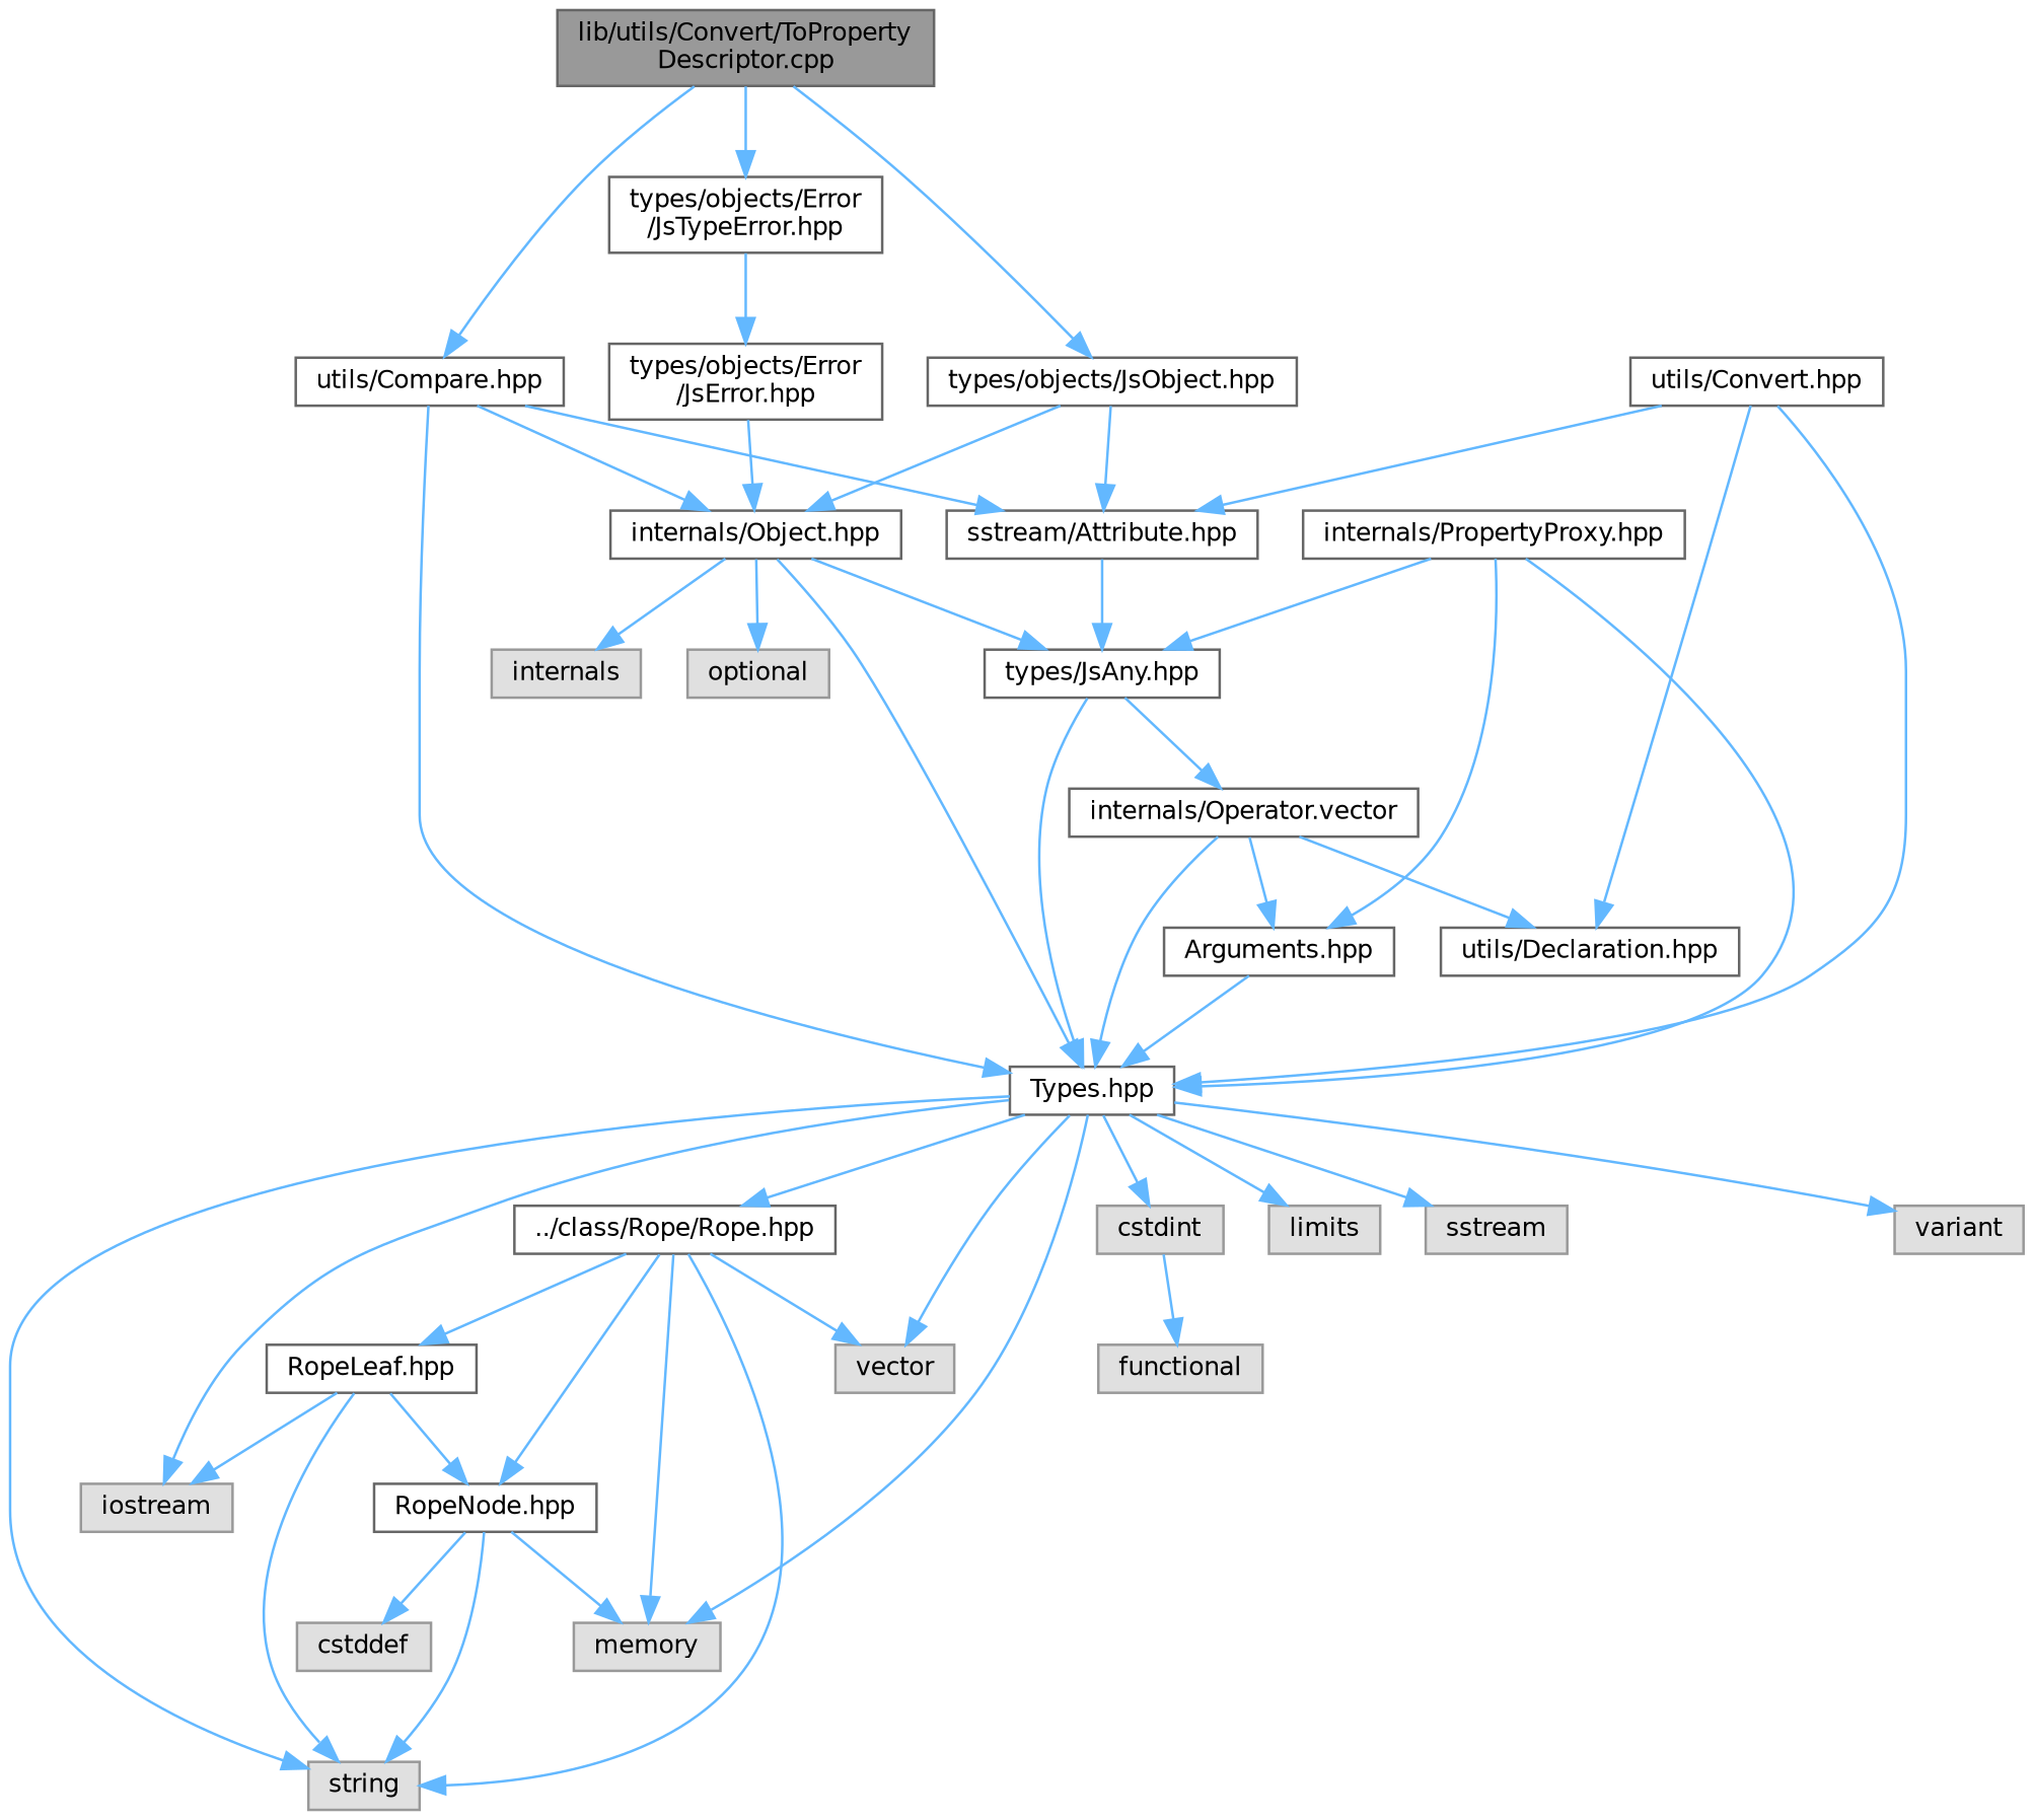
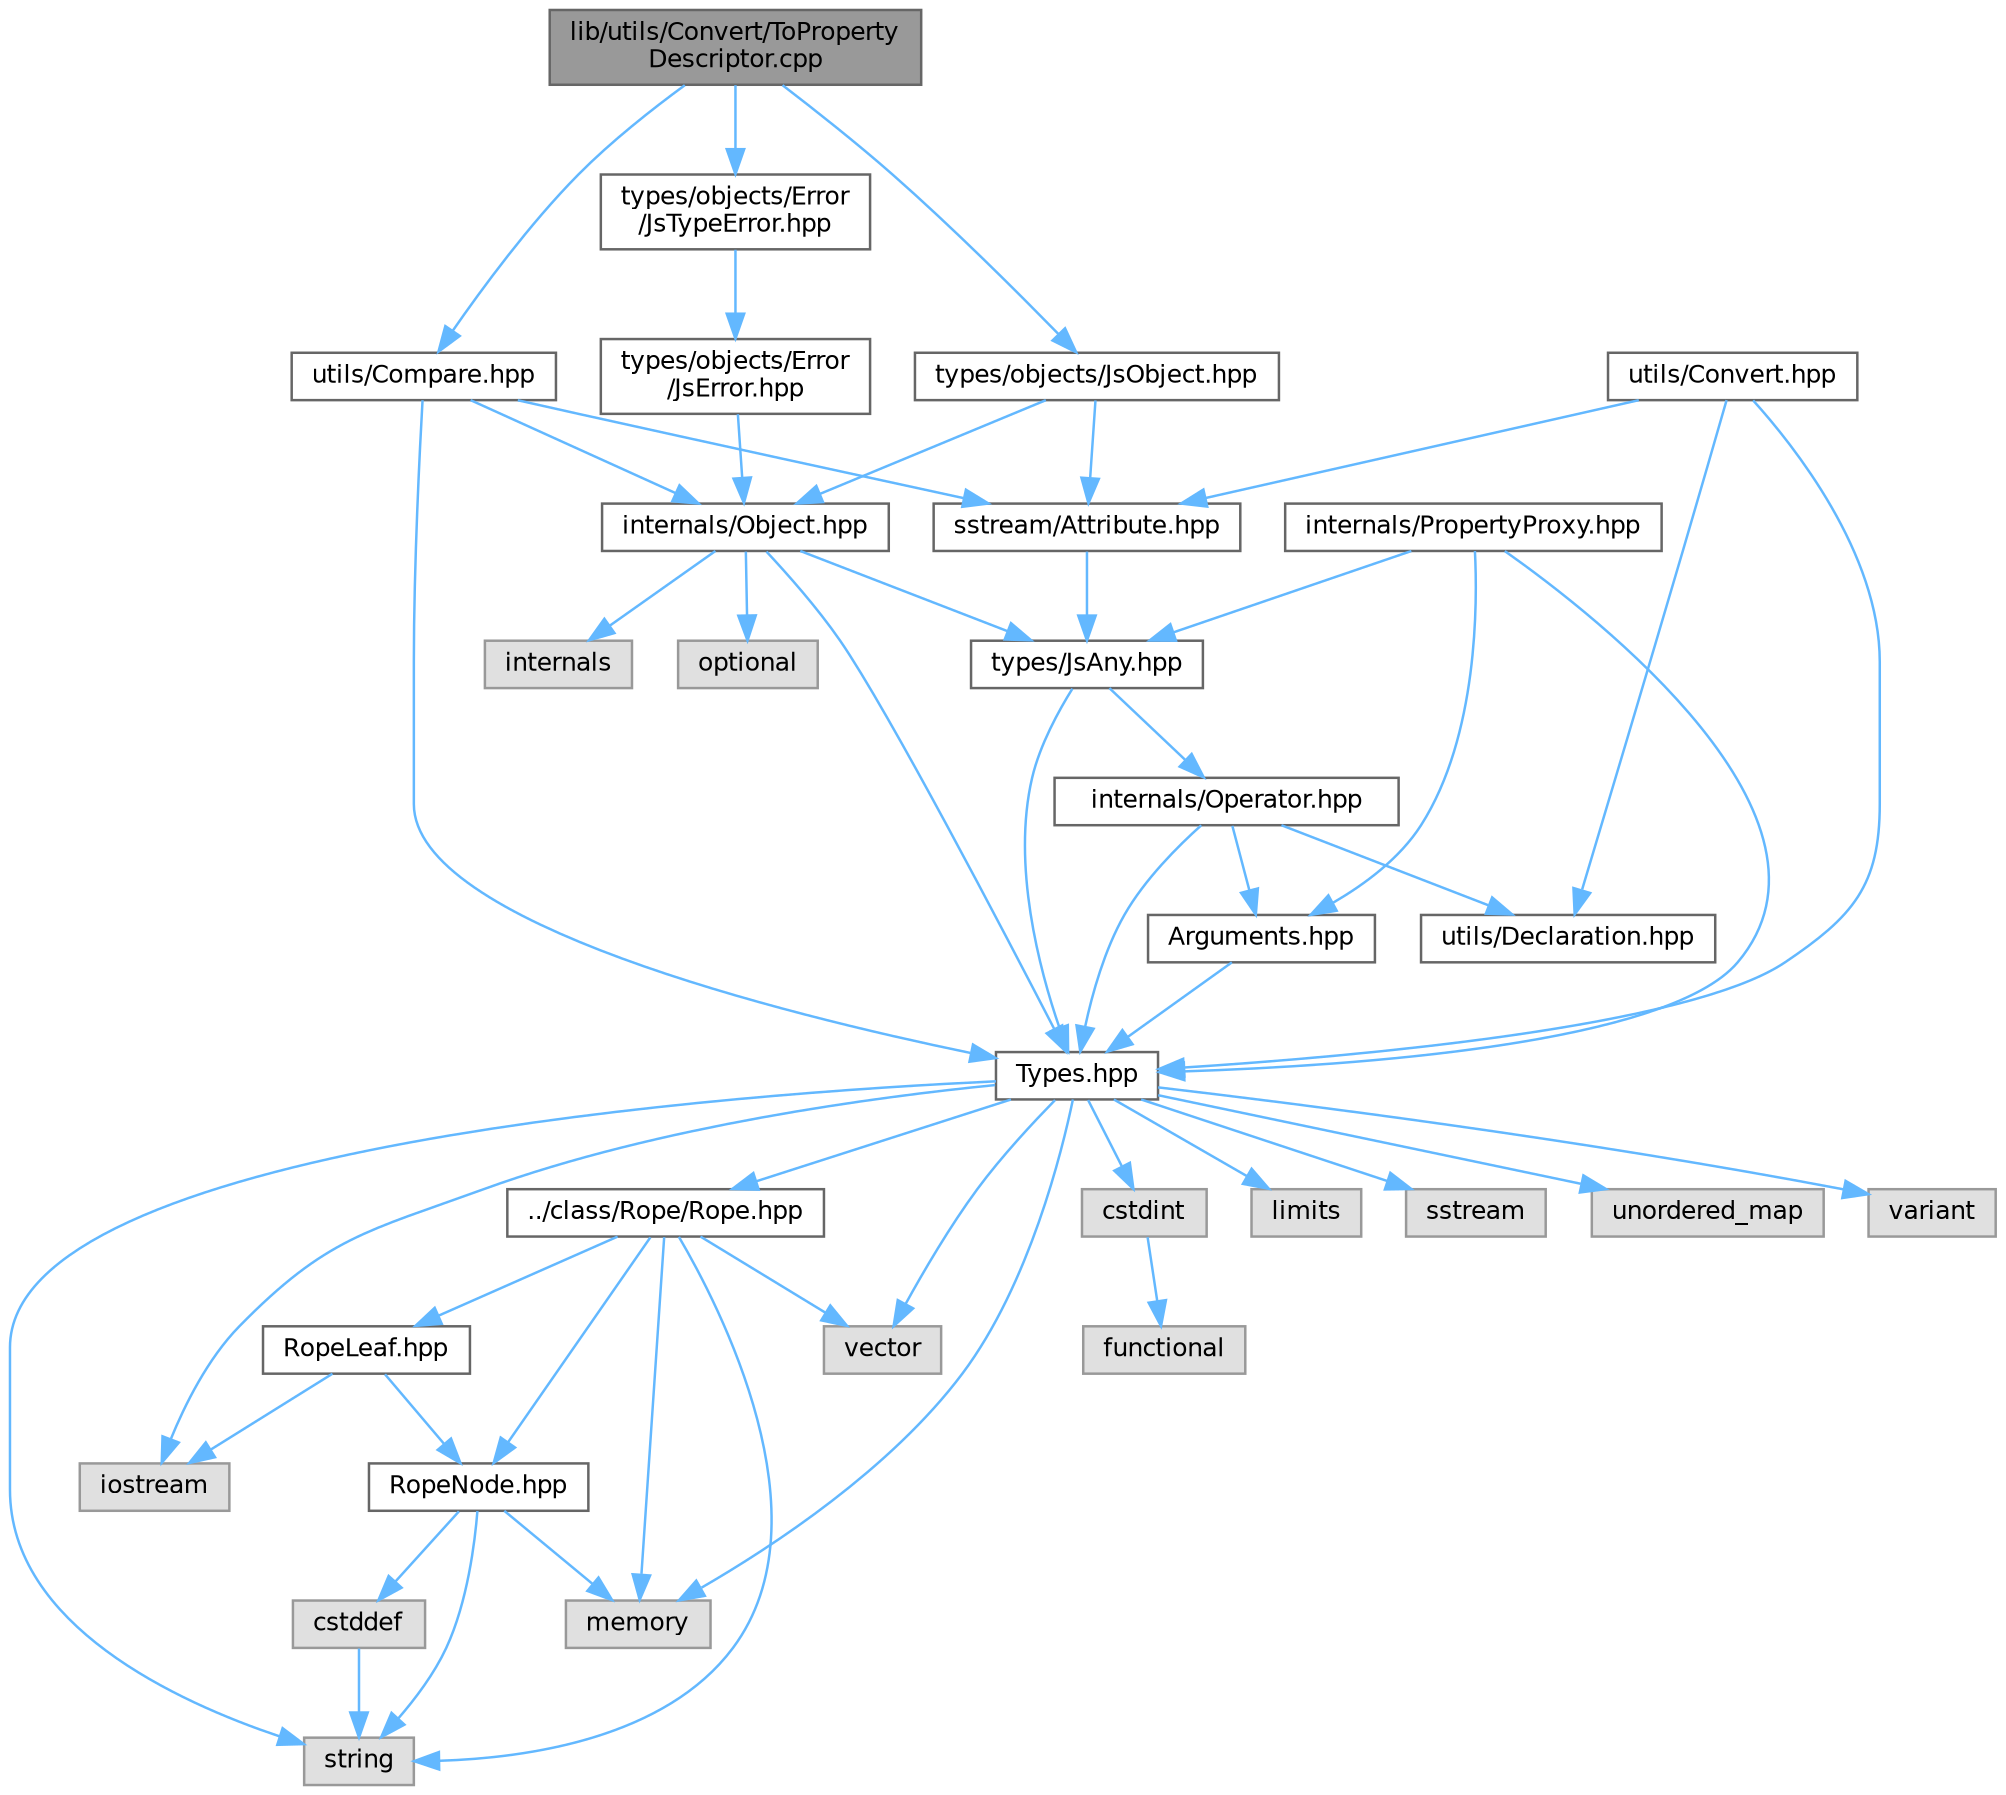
  digraph {
    node [color=grey40 fillcolor=white fontname=Helvetica fontsize=10 shape=box style=filled]
    edge [color=steelblue1 fontname=Helvetica fontsize=10 labelfontname=Helvetica labelfontsize=10 style=solid]
    n1 [color=gray40 fillcolor=grey60 fontcolor=black height=0.2 label="lib/utils/Convert/ToProperty\lDescriptor.cpp" width=0.4]
    n2 [height=0.2 label="types/objects/JsObject.hpp" width=0.4]
    n3 [height=0.2 label="types/objects/Error\l/JsTypeError.hpp" width=0.4]
    n4 [height=0.2 label="utils/Compare.hpp" width=0.4]
    n5 [height=0.2 label="sstream/Attribute.hpp" width=0.4]
    n6 [height=0.2 label="internals/Object.hpp" width=0.4]
    n7 [height=0.2 label="types/objects/Error\l/JsError.hpp" width=0.4]
    n8 [height=0.2 label="Types.hpp" width=0.4]
    n9 [height=0.2 label="utils/Convert.hpp" width=0.4]
    n10 [height=0.2 label="utils/Declaration.hpp" width=0.4]
    n11 [height=0.2 label="types/JsAny.hpp" width=0.4]
    n12 [color=grey60 fillcolor="#E0E0E0" height=0.2 label=optional width=0.4]
    n13 [color=grey60 fillcolor="#E0E0E0" height=0.2 label=internals width=0.4]
    n14 [height=0.2 label="internals/PropertyProxy.hpp" width=0.4]
    n15 [height=0.2 label="Arguments.hpp" width=0.4]
-   n16 [height=0.2 label="internals/Operator.vector" width=0.4]
+   n16 [height=0.2 label="internals/Operator.hpp" width=0.4]
    n17 [height=0.2 label="../class/Rope/Rope.hpp" width=0.4]
    n18 [color=grey60 fillcolor="#E0E0E0" height=0.2 label=memory width=0.4]
    n19 [color=grey60 fillcolor="#E0E0E0" height=0.2 label=string width=0.4]
    n20 [color=grey60 fillcolor="#E0E0E0" height=0.2 label=iostream width=0.4]
    n21 [color=grey60 fillcolor="#E0E0E0" height=0.2 label=vector width=0.4]
    n22 [color=grey60 fillcolor="#E0E0E0" height=0.2 label=cstdint width=0.4]
    n23 [color=grey60 fillcolor="#E0E0E0" height=0.2 label=limits width=0.4]
    n24 [color=grey60 fillcolor="#E0E0E0" height=0.2 label=sstream width=0.4]
+   n25 [color=grey60 fillcolor="#E0E0E0" height=0.2 label=unordered_map width=0.4]
    n26 [color=grey60 fillcolor="#E0E0E0" height=0.2 label=variant width=0.4]
    n27 [height=0.2 label="RopeLeaf.hpp" width=0.4]
    n28 [height=0.2 label="RopeNode.hpp" width=0.4]
    n29 [color=grey60 fillcolor="#E0E0E0" height=0.2 label=functional width=0.4]
    n30 [color=grey60 fillcolor="#E0E0E0" height=0.2 label=cstddef width=0.4]
    n1 -> n2
    n1 -> n3
    n1 -> n4
    n2 -> n5
    n2 -> n6
    n3 -> n7
    n4 -> n5
    n4 -> n6
    n4 -> n8
    n5 -> n11
    n6 -> n8
    n6 -> n11
    n6 -> n12
    n6 -> n13
    n7 -> n6
    n8 -> n17
    n8 -> n18
    n8 -> n19
    n8 -> n20
    n8 -> n21
    n8 -> n22
    n8 -> n23
    n8 -> n24
+   n8 -> n25
    n8 -> n26
    n9 -> n5
    n9 -> n8
    n9 -> n10
    n11 -> n8
    n11 -> n16
    n14 -> n8
    n14 -> n11
    n14 -> n15
    n15 -> n8
    n16 -> n8
    n16 -> n10
    n16 -> n15
    n17 -> n18
    n17 -> n19
    n17 -> n21
    n17 -> n27
    n17 -> n28
    n22 -> n29
-   n27 -> n19
+   n30 -> n19
    n27 -> n20
    n27 -> n28
    n28 -> n18
    n28 -> n19
    n28 -> n30
  }
